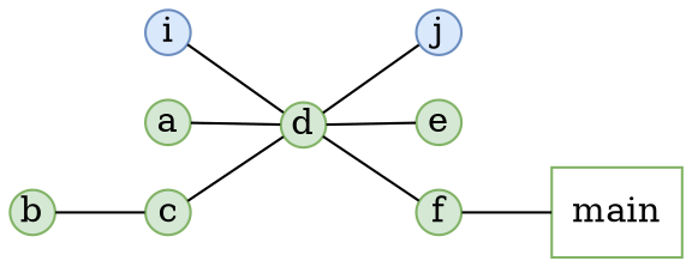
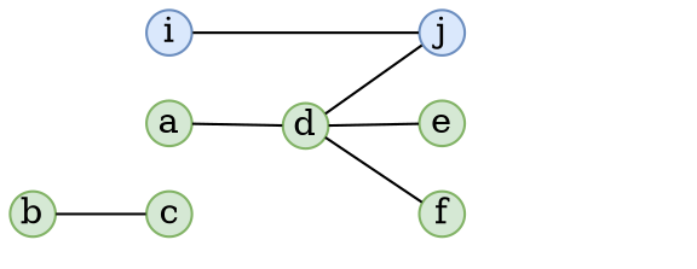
  digraph {
    bgcolor=white
    rankdir=LR
    node [color="#82b366" fillcolor="#d5e8d4" fixedsize=true fontcolor=black group=gbox2 shape=circle style=filled]
    edge [arrowhead=none color=black weight=2]
    n1 [color="#6c8ebf" fillcolor="#dae8fc" group=gbox1 label=i width=0.25]
    n2 [color="#6c8ebf" fillcolor="#dae8fc" group=gbox1 label=j width=0.25]
    n3 [label=a width=0.25]
    n4 [label=d width=0.25]
    n5 [label=b width=0.25]
    n6 [label=c width=0.25]
    n7 [label=e width=0.25]
    n8 [label=f width=0.25]
-   n9 [fixedsize=false label=main shape=box width=0.25 style=""]
-   n1 -> n4
+   n1 -> n2
    n3 -> n4
    n4 -> n2
    n4 -> n7
    n4 -> n8
    n5 -> n6
-   n6 -> n4
-   n8 -> n9
  }
